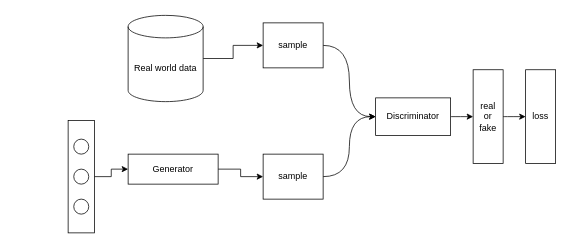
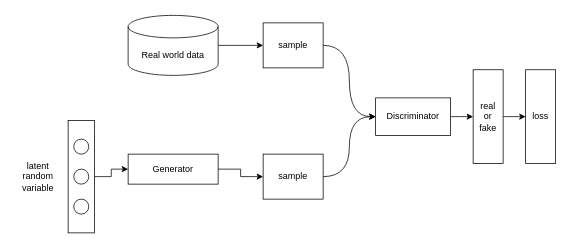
  <mxCell id="0" />
  <mxCell id="1" parent="0" />
  <mxCell id="2" style="edgeStyle=orthogonalEdgeStyle;rounded=0;orthogonalLoop=1;jettySize=auto;html=1;exitX=1;exitY=0.5;exitDx=0;exitDy=0;exitPerimeter=0;" edge="1" parent="1" source="3" target="5"><mxGeometry relative="1" as="geometry"><mxPoint x="350" y="60" as="targetPoint" /></mxGeometry></mxCell>
- <mxCell id="3" value="Real world data" style="shape=cylinder3;whiteSpace=wrap;html=1;boundedLbl=1;backgroundOutline=1;size=15;" vertex="1" parent="1"><mxGeometry x="170" y="20" width="100" height="115" as="geometry" /></mxCell>
+ <mxCell id="3" value="Real world data" style="shape=cylinder3;whiteSpace=wrap;html=1;boundedLbl=1;backgroundOutline=1;size=15;" vertex="1" parent="1"><mxGeometry x="170" y="20" width="120" height="80" as="geometry" /></mxCell>
  <mxCell id="4" style="edgeStyle=orthogonalEdgeStyle;rounded=0;orthogonalLoop=1;jettySize=auto;html=1;exitX=1;exitY=0.5;exitDx=0;exitDy=0;entryX=0;entryY=0.5;entryDx=0;entryDy=0;curved=1;" edge="1" parent="1" source="5" target="17"><mxGeometry relative="1" as="geometry" /></mxCell>
  <mxCell id="5" value="sample" style="rounded=0;whiteSpace=wrap;html=1;" vertex="1" parent="1"><mxGeometry x="350" y="30" width="80" height="60" as="geometry" /></mxCell>
  <mxCell id="6" style="edgeStyle=orthogonalEdgeStyle;rounded=0;orthogonalLoop=1;jettySize=auto;html=1;exitX=1;exitY=0.5;exitDx=0;exitDy=0;entryX=0;entryY=0.5;entryDx=0;entryDy=0;" edge="1" parent="1" source="7" target="15"><mxGeometry relative="1" as="geometry" /></mxCell>
  <mxCell id="7" value="Generator" style="rounded=0;whiteSpace=wrap;html=1;" vertex="1" parent="1"><mxGeometry x="170" y="205" width="120" height="40" as="geometry" /></mxCell>
  <mxCell id="8" value="" style="edgeStyle=orthogonalEdgeStyle;rounded=0;orthogonalLoop=1;jettySize=auto;html=1;" edge="1" parent="1" source="9" target="7"><mxGeometry relative="1" as="geometry" /></mxCell>
  <mxCell id="9" value="" style="rounded=0;whiteSpace=wrap;html=1;" vertex="1" parent="1"><mxGeometry x="90" y="160" width="35" height="150" as="geometry" /></mxCell>
  <mxCell id="10" value="" style="ellipse;whiteSpace=wrap;html=1;aspect=fixed;" vertex="1" parent="1"><mxGeometry x="97.5" y="185" width="20" height="20" as="geometry" /></mxCell>
  <mxCell id="11" value="" style="ellipse;whiteSpace=wrap;html=1;aspect=fixed;fontStyle=1" vertex="1" parent="1"><mxGeometry x="97.5" y="225" width="20" height="20" as="geometry" /></mxCell>
  <mxCell id="12" value="" style="ellipse;whiteSpace=wrap;html=1;aspect=fixed;" vertex="1" parent="1"><mxGeometry x="97.5" y="265" width="20" height="20" as="geometry" /></mxCell>
+ <mxCell id="13" value="latent random variable" style="text;html=1;strokeColor=none;fillColor=none;align=center;verticalAlign=middle;whiteSpace=wrap;rounded=0;" vertex="1" parent="1"><mxGeometry x="20" y="195" width="60" height="80" as="geometry" /></mxCell>
  <mxCell id="14" style="edgeStyle=orthogonalEdgeStyle;curved=1;rounded=0;orthogonalLoop=1;jettySize=auto;html=1;exitX=1;exitY=0.5;exitDx=0;exitDy=0;entryX=0;entryY=0.5;entryDx=0;entryDy=0;" edge="1" parent="1" source="15" target="17"><mxGeometry relative="1" as="geometry" /></mxCell>
  <mxCell id="15" value="sample" style="rounded=0;whiteSpace=wrap;html=1;" vertex="1" parent="1"><mxGeometry x="350" y="205" width="80" height="60" as="geometry" /></mxCell>
  <mxCell id="16" style="edgeStyle=orthogonalEdgeStyle;curved=1;rounded=0;orthogonalLoop=1;jettySize=auto;html=1;exitX=1;exitY=0.5;exitDx=0;exitDy=0;" edge="1" parent="1" source="17"><mxGeometry relative="1" as="geometry"><mxPoint x="630" y="155" as="targetPoint" /></mxGeometry></mxCell>
  <mxCell id="17" value="Discriminator" style="rounded=0;whiteSpace=wrap;html=1;" vertex="1" parent="1"><mxGeometry x="500" y="130" width="100" height="50" as="geometry" /></mxCell>
  <mxCell id="18" style="edgeStyle=orthogonalEdgeStyle;curved=1;rounded=0;orthogonalLoop=1;jettySize=auto;html=1;exitX=1;exitY=0.5;exitDx=0;exitDy=0;" edge="1" parent="1" source="19"><mxGeometry relative="1" as="geometry"><mxPoint x="700" y="155" as="targetPoint" /></mxGeometry></mxCell>
  <mxCell id="19" value="real&lt;br&gt;or&lt;br&gt;fake" style="rounded=0;whiteSpace=wrap;html=1;" vertex="1" parent="1"><mxGeometry x="630" y="92.5" width="40" height="125" as="geometry" /></mxCell>
  <mxCell id="20" value="loss" style="rounded=0;whiteSpace=wrap;html=1;" vertex="1" parent="1"><mxGeometry x="700" y="92.5" width="40" height="125" as="geometry" /></mxCell>
